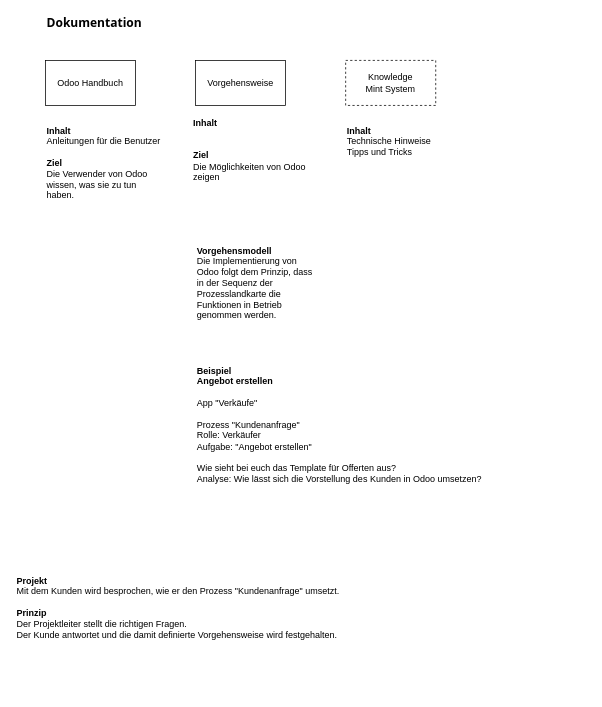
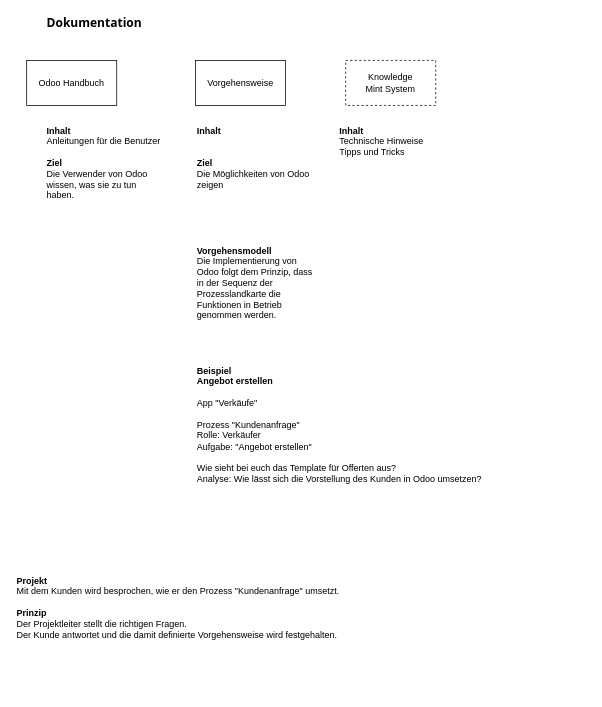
  <mxCell id="0" />
  <mxCell id="1" parent="0" />
  <mxCell id="2" value="&lt;span&gt;Vorgehensweise&lt;/span&gt;" style="rounded=0;whiteSpace=wrap;html=1;" vertex="1" parent="1"><mxGeometry x="260" y="80" width="120" height="60" as="geometry" /></mxCell>
- <mxCell id="3" value="Odoo Handbuch" style="rounded=0;whiteSpace=wrap;html=1;" vertex="1" parent="1"><mxGeometry x="60" y="80" width="120" height="60" as="geometry" /></mxCell>
+ <mxCell id="3" value="Odoo Handbuch" style="rounded=0;whiteSpace=wrap;html=1;" vertex="1" parent="1"><mxGeometry x="35" y="80" width="120" height="60" as="geometry" /></mxCell>
  <mxCell id="4" value="&lt;b&gt;Inhalt&lt;/b&gt;&lt;br&gt;Anleitungen für die Benutzer&lt;br&gt;&lt;br&gt;&lt;b&gt;Ziel&lt;/b&gt;&lt;br&gt;Die Verwender von Odoo wissen, was sie zu tun haben." style="text;html=1;strokeColor=none;fillColor=none;align=left;verticalAlign=top;whiteSpace=wrap;rounded=0;" vertex="1" parent="1"><mxGeometry x="60" y="160" width="160" height="160" as="geometry" /></mxCell>
  <mxCell id="5" value="Knowledge&lt;br&gt;Mint System" style="rounded=0;whiteSpace=wrap;html=1;dashed=1;" vertex="1" parent="1"><mxGeometry x="460" y="80" width="120" height="60" as="geometry" /></mxCell>
  <mxCell id="6" value="&lt;b&gt;Vorgehensmodell&lt;/b&gt;&lt;br&gt;Die Implementierung von Odoo folgt dem Prinzip, dass in der Sequenz der Prozesslandkarte die Funktionen in Betrieb genommen werden." style="text;html=1;strokeColor=none;fillColor=none;align=left;verticalAlign=top;whiteSpace=wrap;rounded=0;" vertex="1" parent="1"><mxGeometry x="260" y="320" width="160" height="160" as="geometry" /></mxCell>
- <mxCell id="7" value="&lt;b&gt;Inhalt&lt;/b&gt;&lt;br&gt;Technische Hinweise&lt;br&gt;Tipps und Tricks" style="text;html=1;strokeColor=none;fillColor=none;align=left;verticalAlign=top;whiteSpace=wrap;rounded=0;" vertex="1" parent="1"><mxGeometry x="460" y="160" width="120" height="40" as="geometry" /></mxCell>
- <mxCell id="8" value="&lt;b&gt;Inhalt&lt;br&gt;&lt;br&gt;&lt;br&gt;Ziel&lt;/b&gt;&lt;br&gt;Die Möglichkeiten von Odoo zeigen" style="text;html=1;strokeColor=none;fillColor=none;align=left;verticalAlign=top;whiteSpace=wrap;rounded=0;" vertex="1" parent="1"><mxGeometry x="255" y="150" width="160" height="120" as="geometry" /></mxCell>
+ <mxCell id="7" value="&lt;b&gt;Inhalt&lt;/b&gt;&lt;br&gt;Technische Hinweise&lt;br&gt;Tipps und Tricks" style="text;html=1;strokeColor=none;fillColor=none;align=left;verticalAlign=top;whiteSpace=wrap;rounded=0;" vertex="1" parent="1"><mxGeometry x="450" y="160" width="120" height="40" as="geometry" /></mxCell>
+ <mxCell id="8" value="&lt;b&gt;Inhalt&lt;br&gt;&lt;br&gt;&lt;br&gt;Ziel&lt;/b&gt;&lt;br&gt;Die Möglichkeiten von Odoo zeigen" style="text;html=1;strokeColor=none;fillColor=none;align=left;verticalAlign=top;whiteSpace=wrap;rounded=0;" vertex="1" parent="1"><mxGeometry x="260" y="160" width="160" height="120" as="geometry" /></mxCell>
  <mxCell id="9" value="&lt;b&gt;&lt;font style=&quot;font-size: 16px&quot; face=&quot;Open Sans&quot;&gt;Dokumentation&lt;/font&gt;&lt;/b&gt;" style="text;html=1;strokeColor=none;fillColor=none;align=left;verticalAlign=middle;whiteSpace=wrap;rounded=0;" vertex="1" parent="1"><mxGeometry x="60" y="20" width="200" height="20" as="geometry" /></mxCell>
  <mxCell id="10" value="&lt;b&gt;Beispiel&lt;/b&gt;&lt;br&gt;&lt;b&gt;Angebot erstellen&lt;/b&gt;&lt;br&gt;&lt;br&gt;App &quot;Verkäufe&quot;&lt;br&gt;&lt;br&gt;Prozess &quot;Kundenanfrage&quot;&lt;br&gt;Rolle: Verkäufer&lt;br&gt;Aufgabe: &quot;Angebot erstellen&quot;&lt;br&gt;&lt;br&gt;Wie sieht bei euch das Template für Offerten aus?&lt;br&gt;Analyse: Wie lässt sich die Vorstellung des Kunden in Odoo umsetzen?" style="text;html=1;strokeColor=none;fillColor=none;align=left;verticalAlign=top;whiteSpace=wrap;rounded=0;" vertex="1" parent="1"><mxGeometry x="260" y="480" width="520" height="280" as="geometry" /></mxCell>
  <mxCell id="11" value="&lt;span&gt;&lt;b&gt;Projekt&lt;/b&gt;&lt;br&gt;Mit dem Kunden wird besprochen, wie er den Prozess &quot;Kundenanfrage&quot; umsetzt.&lt;br&gt;&lt;br&gt;&lt;b&gt;Prinzip&lt;/b&gt;&lt;br&gt;Der Projektleiter stellt die richtigen Fragen.&lt;br&gt;Der Kunde antwortet und die damit definierte Vorgehensweise wird festgehalten.&lt;br&gt;&lt;/span&gt;" style="text;html=1;strokeColor=none;fillColor=none;align=left;verticalAlign=top;whiteSpace=wrap;rounded=0;fontStyle=0" vertex="1" parent="1"><mxGeometry x="20" y="760" width="560" height="160" as="geometry" /></mxCell>
